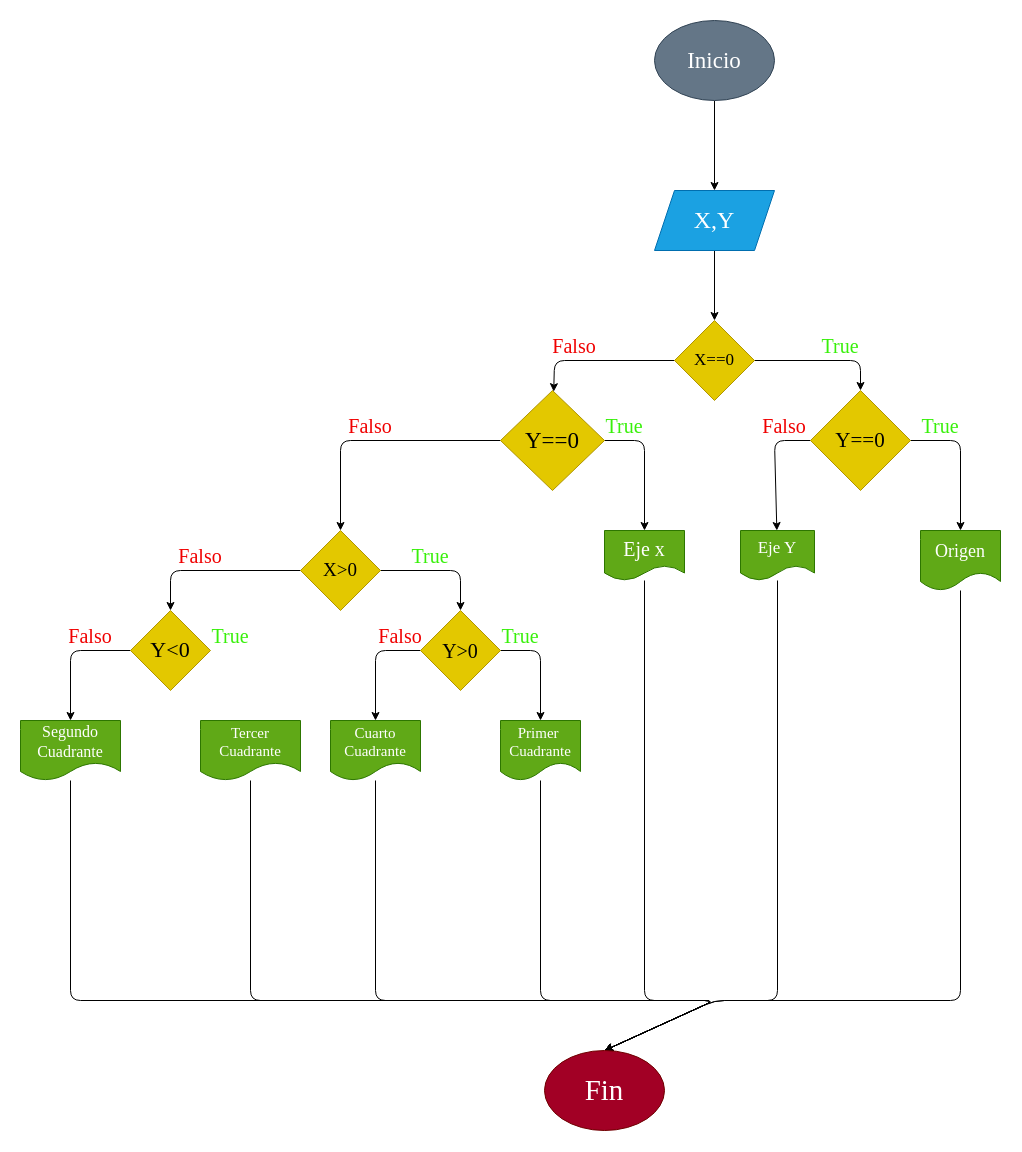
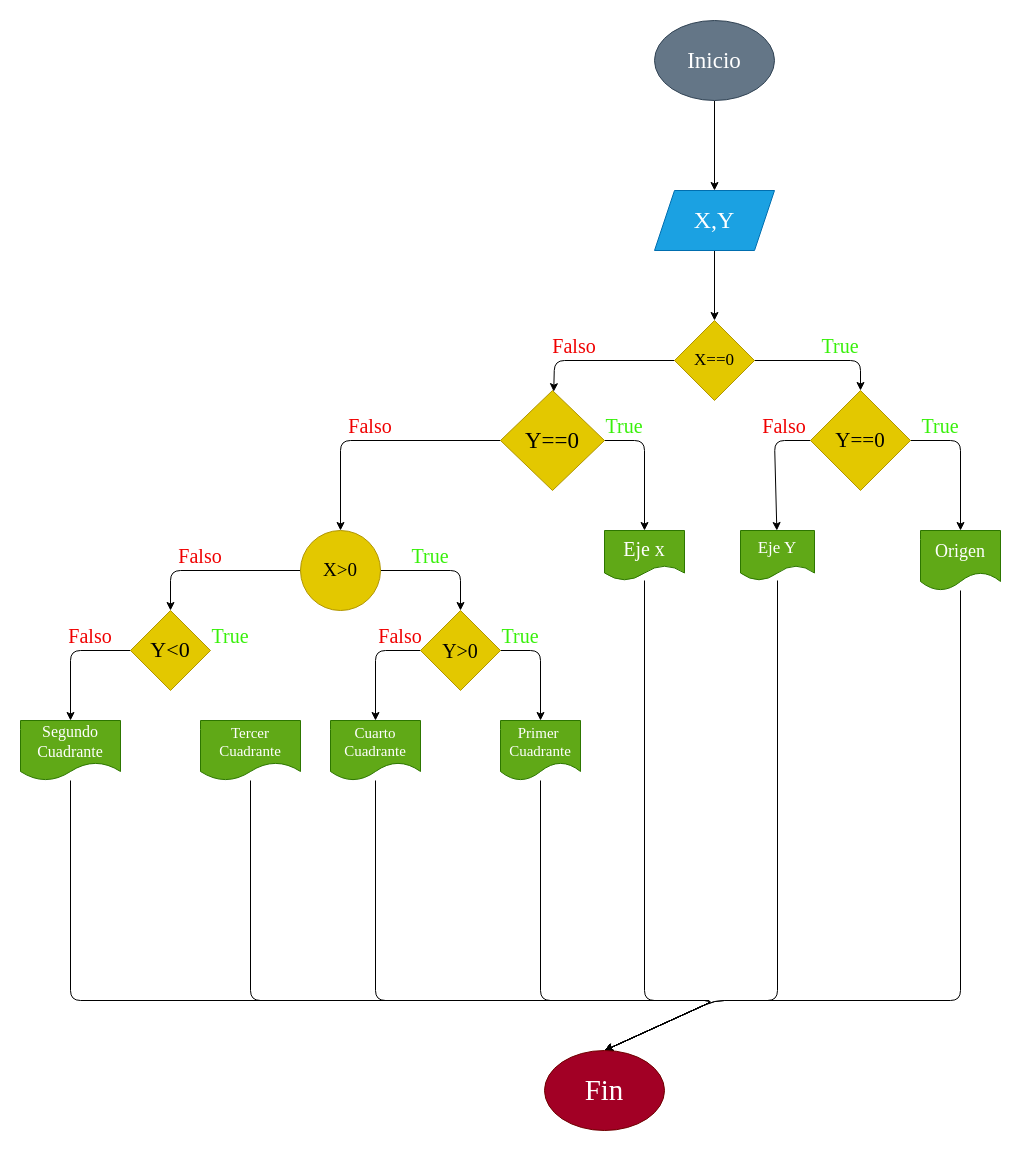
  <mxCell id="0" />
  <mxCell id="1" parent="0" />
  <mxCell id="2" value="" style="edgeStyle=none;html=1;" edge="1" parent="1" source="3" target="5"><mxGeometry relative="1" as="geometry" /></mxCell>
  <mxCell id="3" value="Inicio" style="ellipse;whiteSpace=wrap;html=1;fillColor=#647687;strokeColor=#314354;fontColor=#ffffff;fontFamily=Comic Sans MS;fontSize=23;" vertex="1" parent="1"><mxGeometry x="654" y="20" width="120" height="80" as="geometry" /></mxCell>
  <mxCell id="4" value="" style="edgeStyle=none;html=1;" edge="1" parent="1" source="5" target="8"><mxGeometry relative="1" as="geometry" /></mxCell>
  <mxCell id="5" value="X,Y" style="shape=parallelogram;perimeter=parallelogramPerimeter;whiteSpace=wrap;html=1;fixedSize=1;fillColor=#1ba1e2;fontColor=#ffffff;strokeColor=#006EAF;fontFamily=Comic Sans MS;fontSize=24;" vertex="1" parent="1"><mxGeometry x="654" y="190" width="120" height="60" as="geometry" /></mxCell>
  <mxCell id="6" value="" style="edgeStyle=none;html=1;" edge="1" parent="1" source="8" target="11"><mxGeometry relative="1" as="geometry"><Array as="points"><mxPoint x="554" y="360" /></Array></mxGeometry></mxCell>
  <mxCell id="7" value="" style="edgeStyle=none;html=1;" edge="1" parent="1" source="8" target="14"><mxGeometry relative="1" as="geometry"><Array as="points"><mxPoint x="860" y="360" /></Array></mxGeometry></mxCell>
  <mxCell id="8" value="X==0" style="rhombus;whiteSpace=wrap;html=1;fillColor=#e3c800;fontColor=#000000;strokeColor=#B09500;fontFamily=Comic Sans MS;fontSize=17;" vertex="1" parent="1"><mxGeometry x="674" y="320" width="80" height="80" as="geometry" /></mxCell>
  <mxCell id="9" value="" style="edgeStyle=none;html=1;" edge="1" parent="1" source="11" target="20"><mxGeometry relative="1" as="geometry"><Array as="points"><mxPoint x="644" y="440" /></Array></mxGeometry></mxCell>
  <mxCell id="10" value="" style="edgeStyle=none;html=1;" edge="1" parent="1" source="11" target="23"><mxGeometry relative="1" as="geometry"><Array as="points"><mxPoint x="340" y="440" /></Array></mxGeometry></mxCell>
  <mxCell id="11" value="Y==0" style="rhombus;whiteSpace=wrap;html=1;fillColor=#e3c800;fontColor=#000000;strokeColor=#B09500;fontFamily=Comic Sans MS;fontSize=23;" vertex="1" parent="1"><mxGeometry x="500" y="390" width="104" height="100" as="geometry" /></mxCell>
  <mxCell id="12" value="" style="edgeStyle=none;html=1;" edge="1" parent="1" source="14" target="16"><mxGeometry relative="1" as="geometry"><Array as="points"><mxPoint x="774" y="440" /></Array></mxGeometry></mxCell>
  <mxCell id="13" value="" style="edgeStyle=none;html=1;" edge="1" parent="1" source="14" target="18"><mxGeometry relative="1" as="geometry"><Array as="points"><mxPoint x="960" y="440" /></Array></mxGeometry></mxCell>
  <mxCell id="14" value="Y==0" style="rhombus;whiteSpace=wrap;html=1;fillColor=#e3c800;fontColor=#000000;strokeColor=#B09500;fontSize=21;fontFamily=Comic Sans MS;" vertex="1" parent="1"><mxGeometry x="810" y="390" width="100" height="100" as="geometry" /></mxCell>
  <mxCell id="15" style="edgeStyle=none;html=1;entryX=0.5;entryY=0;entryDx=0;entryDy=0;" edge="1" parent="1" source="16" target="37"><mxGeometry relative="1" as="geometry"><Array as="points"><mxPoint x="777" y="1000" /><mxPoint x="714" y="1000" /></Array></mxGeometry></mxCell>
  <mxCell id="16" value="Eje Y" style="shape=document;whiteSpace=wrap;html=1;boundedLbl=1;fillColor=#60a917;fontColor=#ffffff;strokeColor=#2D7600;fontSize=17;fontFamily=Comic Sans MS;" vertex="1" parent="1"><mxGeometry x="740" y="530" width="74" height="50" as="geometry" /></mxCell>
  <mxCell id="17" style="edgeStyle=none;html=1;entryX=0.5;entryY=0;entryDx=0;entryDy=0;" edge="1" parent="1" source="18" target="37"><mxGeometry relative="1" as="geometry"><mxPoint x="710" y="1000" as="targetPoint" /><Array as="points"><mxPoint x="960" y="1000" /><mxPoint x="714" y="1000" /></Array></mxGeometry></mxCell>
  <mxCell id="18" value="Origen" style="shape=document;whiteSpace=wrap;html=1;boundedLbl=1;fillColor=#60a917;fontColor=#ffffff;strokeColor=#2D7600;fontSize=18;fontFamily=Comic Sans MS;" vertex="1" parent="1"><mxGeometry x="920" y="530" width="80" height="60" as="geometry" /></mxCell>
  <mxCell id="19" style="edgeStyle=none;html=1;entryX=0.5;entryY=0;entryDx=0;entryDy=0;" edge="1" parent="1" source="20" target="37"><mxGeometry relative="1" as="geometry"><Array as="points"><mxPoint x="644" y="1000" /><mxPoint x="714" y="1000" /></Array></mxGeometry></mxCell>
  <mxCell id="20" value="Eje x" style="shape=document;whiteSpace=wrap;html=1;boundedLbl=1;fillColor=#60a917;fontColor=#ffffff;strokeColor=#2D7600;fontFamily=Comic Sans MS;fontSize=20;" vertex="1" parent="1"><mxGeometry x="604" y="530" width="80" height="50" as="geometry" /></mxCell>
  <mxCell id="21" value="" style="edgeStyle=none;html=1;" edge="1" parent="1" source="23" target="26"><mxGeometry relative="1" as="geometry"><Array as="points"><mxPoint x="460" y="570" /></Array></mxGeometry></mxCell>
  <mxCell id="22" value="" style="edgeStyle=none;html=1;" edge="1" parent="1" source="23" target="28"><mxGeometry relative="1" as="geometry"><Array as="points"><mxPoint x="170" y="570" /></Array></mxGeometry></mxCell>
- <mxCell id="23" value="X&amp;gt;0" style="rhombus;whiteSpace=wrap;html=1;fillColor=#e3c800;fontColor=#000000;strokeColor=#B09500;fontFamily=Comic Sans MS;fontSize=19;" vertex="1" parent="1"><mxGeometry y="530" width="80" height="80" as="geometry" x="300" /></mxCell>
+ <mxCell id="23" value="X&amp;gt;0" style="ellipse;whiteSpace=wrap;html=1;fillColor=#e3c800;fontColor=#000000;strokeColor=#B09500;fontFamily=Comic Sans MS;fontSize=19;" vertex="1" parent="1"><mxGeometry y="530" width="80" height="80" as="geometry" x="300" /></mxCell>
  <mxCell id="24" value="" style="edgeStyle=none;html=1;" edge="1" parent="1" source="26" target="34"><mxGeometry relative="1" as="geometry"><Array as="points"><mxPoint x="375" y="650" /></Array></mxGeometry></mxCell>
  <mxCell id="25" value="" style="edgeStyle=none;html=1;" edge="1" parent="1" source="26" target="36"><mxGeometry relative="1" as="geometry"><Array as="points"><mxPoint x="540" y="650" /></Array></mxGeometry></mxCell>
  <mxCell id="26" value="Y&amp;gt;0" style="rhombus;whiteSpace=wrap;html=1;fillColor=#e3c800;fontColor=#000000;strokeColor=#B09500;fontFamily=Comic Sans MS;fontSize=20;" vertex="1" parent="1"><mxGeometry x="420" y="610" width="80" height="80" as="geometry" /></mxCell>
  <mxCell id="27" value="" style="edgeStyle=none;html=1;" edge="1" parent="1" source="28" target="30"><mxGeometry relative="1" as="geometry"><Array as="points"><mxPoint x="70" y="650" /></Array></mxGeometry></mxCell>
  <mxCell id="28" value="Y&amp;lt;0" style="rhombus;whiteSpace=wrap;html=1;fillColor=#e3c800;fontColor=#000000;strokeColor=#B09500;fontFamily=Comic Sans MS;fontSize=22;" vertex="1" parent="1"><mxGeometry x="130" y="610" width="80" height="80" as="geometry" /></mxCell>
  <mxCell id="29" style="edgeStyle=none;html=1;entryX=0.5;entryY=0;entryDx=0;entryDy=0;" edge="1" parent="1" source="30" target="37"><mxGeometry relative="1" as="geometry"><Array as="points"><mxPoint x="70" y="1000" /><mxPoint x="714" y="1000" /></Array></mxGeometry></mxCell>
  <mxCell id="30" value="Segundo&lt;br style=&quot;font-size: 16px;&quot;&gt;Cuadrante" style="shape=document;whiteSpace=wrap;html=1;boundedLbl=1;fillColor=#60a917;fontColor=#ffffff;strokeColor=#2D7600;fontSize=16;fontFamily=Comic Sans MS;" vertex="1" parent="1"><mxGeometry x="20" y="720" width="100" height="60" as="geometry" /></mxCell>
  <mxCell id="31" style="edgeStyle=none;html=1;entryX=0.5;entryY=0;entryDx=0;entryDy=0;" edge="1" parent="1" source="32" target="37"><mxGeometry relative="1" as="geometry"><Array as="points"><mxPoint x="250" y="1000" /><mxPoint x="714" y="1000" /></Array></mxGeometry></mxCell>
  <mxCell id="32" value="Tercer&lt;br style=&quot;font-size: 15px;&quot;&gt;Cuadrante" style="shape=document;whiteSpace=wrap;html=1;boundedLbl=1;fillColor=#60a917;fontColor=#ffffff;strokeColor=#2D7600;fontSize=15;fontFamily=Comic Sans MS;" vertex="1" parent="1"><mxGeometry x="200" y="720" width="100" height="60" as="geometry" /></mxCell>
  <mxCell id="33" style="edgeStyle=none;html=1;entryX=0.5;entryY=0;entryDx=0;entryDy=0;" edge="1" parent="1" source="34" target="37"><mxGeometry relative="1" as="geometry"><Array as="points"><mxPoint x="375" y="1000" /><mxPoint x="714" y="1000" /></Array></mxGeometry></mxCell>
  <mxCell id="34" value="Cuarto&lt;br style=&quot;font-size: 15px;&quot;&gt;Cuadrante" style="shape=document;whiteSpace=wrap;html=1;boundedLbl=1;fillColor=#60a917;fontColor=#ffffff;strokeColor=#2D7600;fontSize=15;fontFamily=Comic Sans MS;" vertex="1" parent="1"><mxGeometry x="330" y="720" width="90" height="60" as="geometry" /></mxCell>
  <mxCell id="35" style="edgeStyle=none;html=1;entryX=0.5;entryY=0;entryDx=0;entryDy=0;" edge="1" parent="1" source="36" target="37"><mxGeometry relative="1" as="geometry"><Array as="points"><mxPoint x="540" y="1000" /><mxPoint x="714" y="1000" /></Array></mxGeometry></mxCell>
  <mxCell id="36" value="Primer&amp;nbsp;&lt;br style=&quot;font-size: 15px;&quot;&gt;Cuadrante" style="shape=document;whiteSpace=wrap;html=1;boundedLbl=1;fillColor=#60a917;fontColor=#ffffff;strokeColor=#2D7600;fontSize=15;fontFamily=Comic Sans MS;" vertex="1" parent="1"><mxGeometry x="500" y="720" width="80" height="60" as="geometry" /></mxCell>
  <mxCell id="37" value="Fin" style="ellipse;whiteSpace=wrap;html=1;fillColor=#a20025;fontColor=#ffffff;strokeColor=#6F0000;fontFamily=Comic Sans MS;fontSize=29;" vertex="1" parent="1"><mxGeometry x="544" y="1050" width="120" height="80" as="geometry" /></mxCell>
  <mxCell id="38" value="Falso" style="text;html=1;strokeColor=none;fillColor=none;align=center;verticalAlign=middle;whiteSpace=wrap;rounded=0;fontFamily=Comic Sans MS;fontSize=20;fontColor=#F00000;" vertex="1" parent="1"><mxGeometry x="544" y="330" width="60" height="30" as="geometry" /></mxCell>
  <mxCell id="39" value="Falso" style="text;html=1;strokeColor=none;fillColor=none;align=center;verticalAlign=middle;whiteSpace=wrap;rounded=0;fontFamily=Comic Sans MS;fontSize=20;fontColor=#F00000;" vertex="1" parent="1"><mxGeometry x="340" y="410" width="60" height="30" as="geometry" /></mxCell>
  <mxCell id="40" value="Falso" style="text;html=1;strokeColor=none;fillColor=none;align=center;verticalAlign=middle;whiteSpace=wrap;rounded=0;fontFamily=Comic Sans MS;fontSize=20;fontColor=#F00000;" vertex="1" parent="1"><mxGeometry x="170" y="540" width="60" height="30" as="geometry" /></mxCell>
  <mxCell id="41" value="Falso" style="text;html=1;strokeColor=none;fillColor=none;align=center;verticalAlign=middle;whiteSpace=wrap;rounded=0;fontFamily=Comic Sans MS;fontSize=20;fontColor=#F00000;" vertex="1" parent="1"><mxGeometry x="60" y="620" width="60" height="30" as="geometry" /></mxCell>
  <mxCell id="42" value="True" style="text;html=1;strokeColor=none;fillColor=none;align=center;verticalAlign=middle;whiteSpace=wrap;rounded=0;fontFamily=Comic Sans MS;fontSize=20;fontColor=#38F00A;" vertex="1" parent="1"><mxGeometry x="810" y="330" width="60" height="30" as="geometry" /></mxCell>
  <mxCell id="43" value="True" style="text;html=1;strokeColor=none;fillColor=none;align=center;verticalAlign=middle;whiteSpace=wrap;rounded=0;fontFamily=Comic Sans MS;fontSize=20;fontColor=#38F00A;" vertex="1" parent="1"><mxGeometry x="910" y="410" width="60" height="30" as="geometry" /></mxCell>
  <mxCell id="44" value="True" style="text;html=1;strokeColor=none;fillColor=none;align=center;verticalAlign=middle;whiteSpace=wrap;rounded=0;fontFamily=Comic Sans MS;fontSize=20;fontColor=#38F00A;" vertex="1" parent="1"><mxGeometry x="594" y="410" width="60" height="30" as="geometry" /></mxCell>
  <mxCell id="45" value="True" style="text;html=1;strokeColor=none;fillColor=none;align=center;verticalAlign=middle;whiteSpace=wrap;rounded=0;fontFamily=Comic Sans MS;fontSize=20;fontColor=#38F00A;" vertex="1" parent="1"><mxGeometry x="400" y="540" width="60" height="30" as="geometry" /></mxCell>
  <mxCell id="46" value="True" style="text;html=1;strokeColor=none;fillColor=none;align=center;verticalAlign=middle;whiteSpace=wrap;rounded=0;fontFamily=Comic Sans MS;fontSize=20;fontColor=#38F00A;" vertex="1" parent="1"><mxGeometry x="490" y="620" width="60" height="30" as="geometry" /></mxCell>
  <mxCell id="47" value="True" style="text;html=1;strokeColor=none;fillColor=none;align=center;verticalAlign=middle;whiteSpace=wrap;rounded=0;fontFamily=Comic Sans MS;fontSize=20;fontColor=#38F00A;" vertex="1" parent="1"><mxGeometry x="200" y="620" width="60" height="30" as="geometry" /></mxCell>
  <mxCell id="48" value="Falso" style="text;html=1;strokeColor=none;fillColor=none;align=center;verticalAlign=middle;whiteSpace=wrap;rounded=0;fontFamily=Comic Sans MS;fontSize=20;fontColor=#F00000;" vertex="1" parent="1"><mxGeometry x="370" y="620" width="60" height="30" as="geometry" /></mxCell>
  <mxCell id="49" value="Falso" style="text;html=1;strokeColor=none;fillColor=none;align=center;verticalAlign=middle;whiteSpace=wrap;rounded=0;fontFamily=Comic Sans MS;fontSize=20;fontColor=#F00000;" vertex="1" parent="1"><mxGeometry x="754" y="410" width="60" height="30" as="geometry" /></mxCell>
